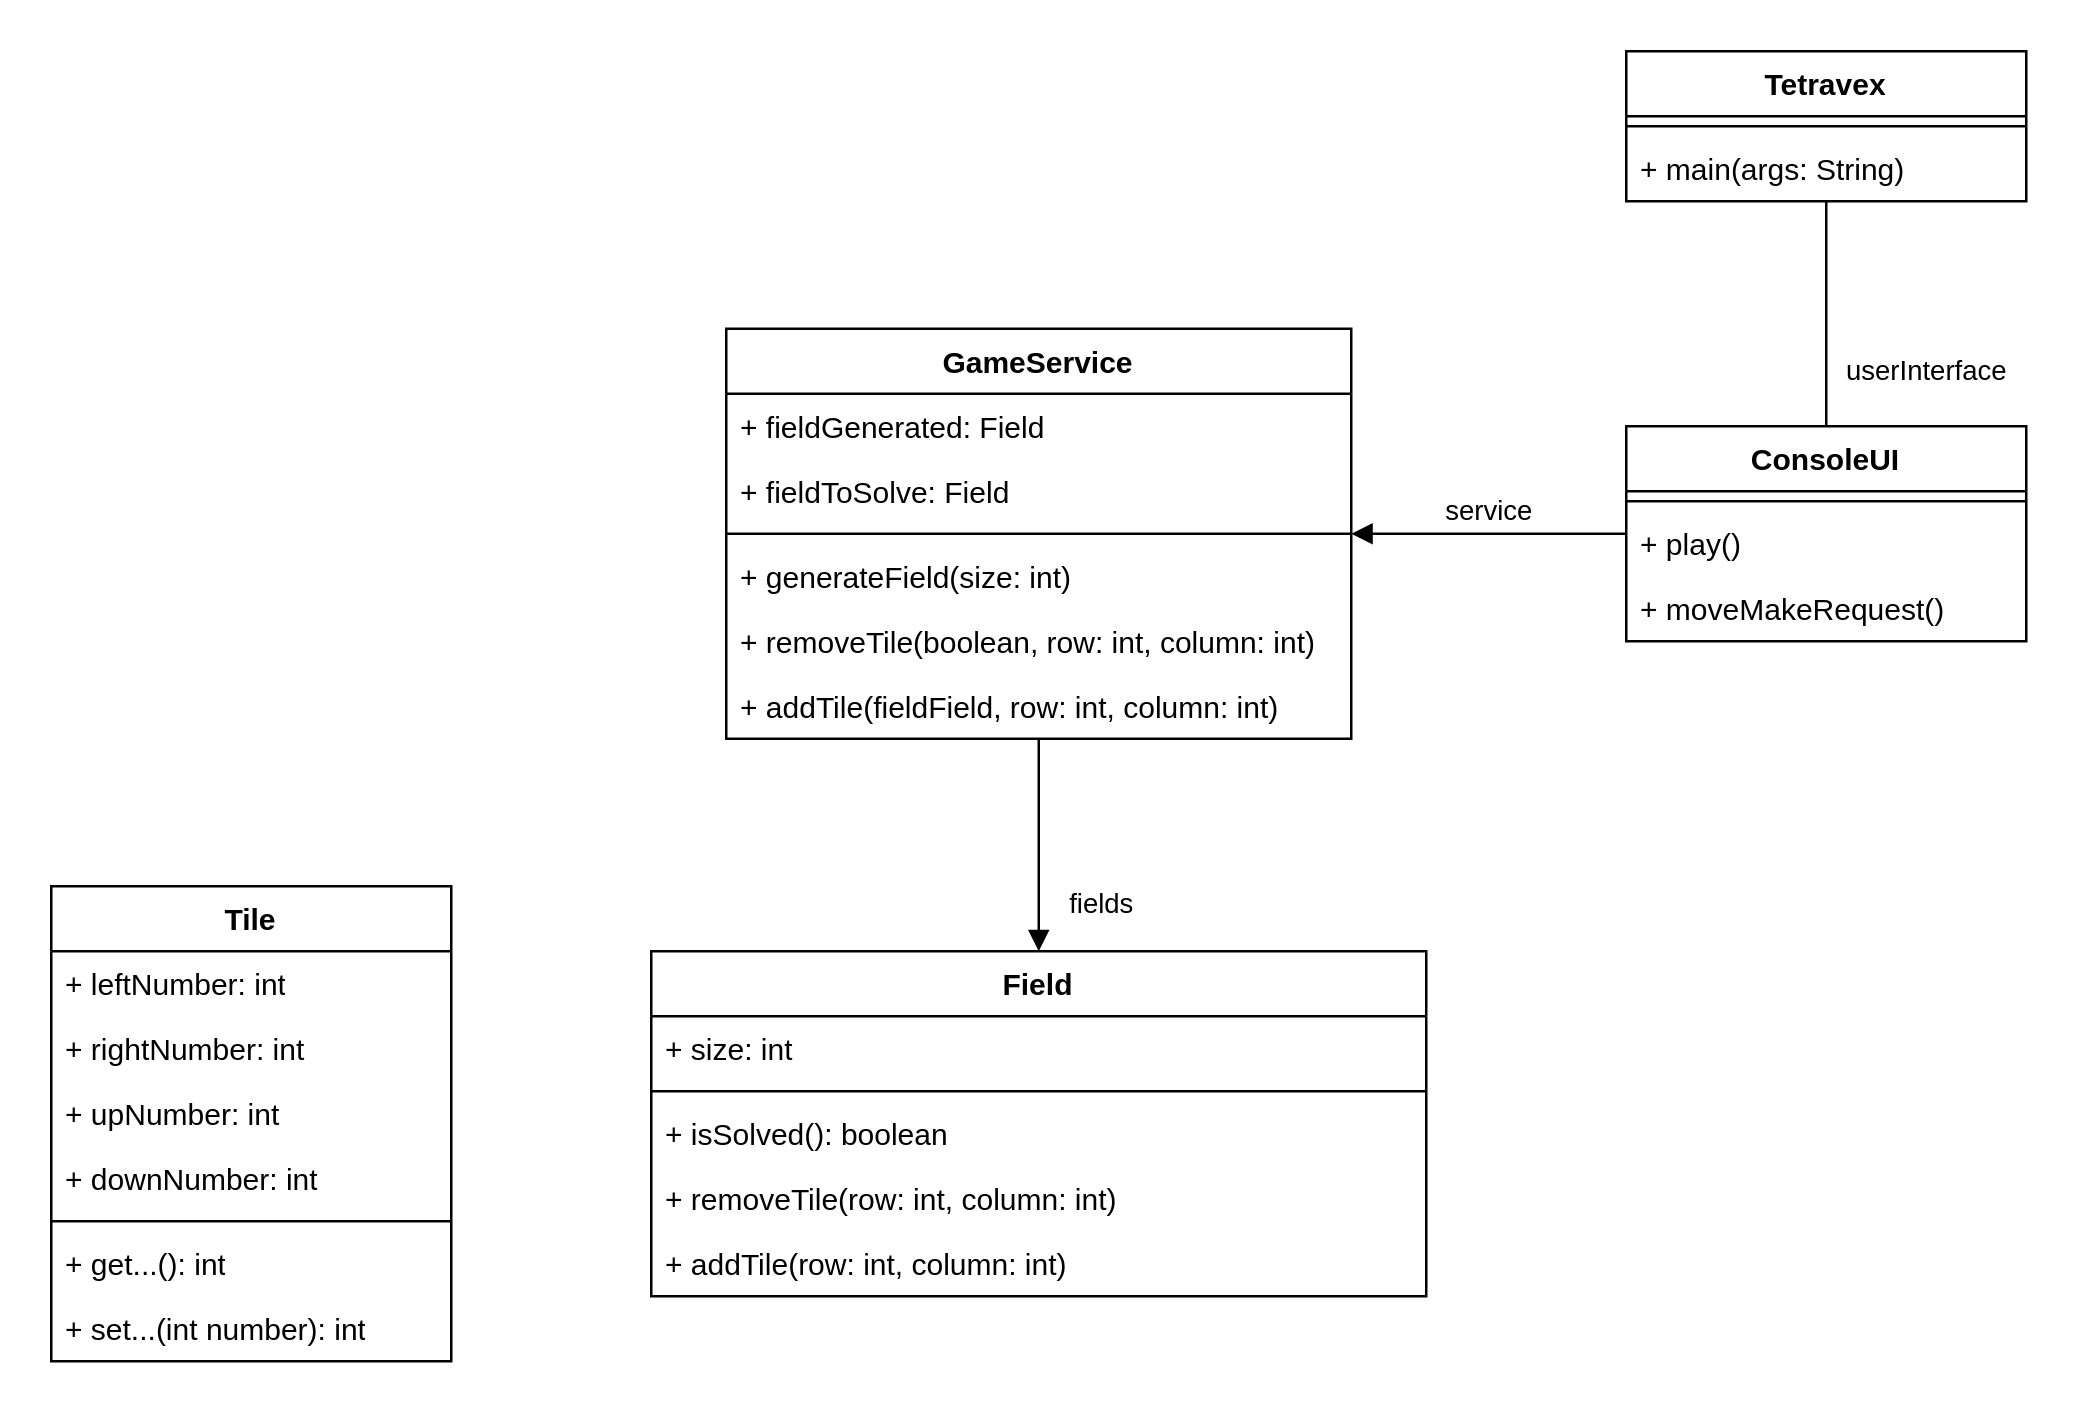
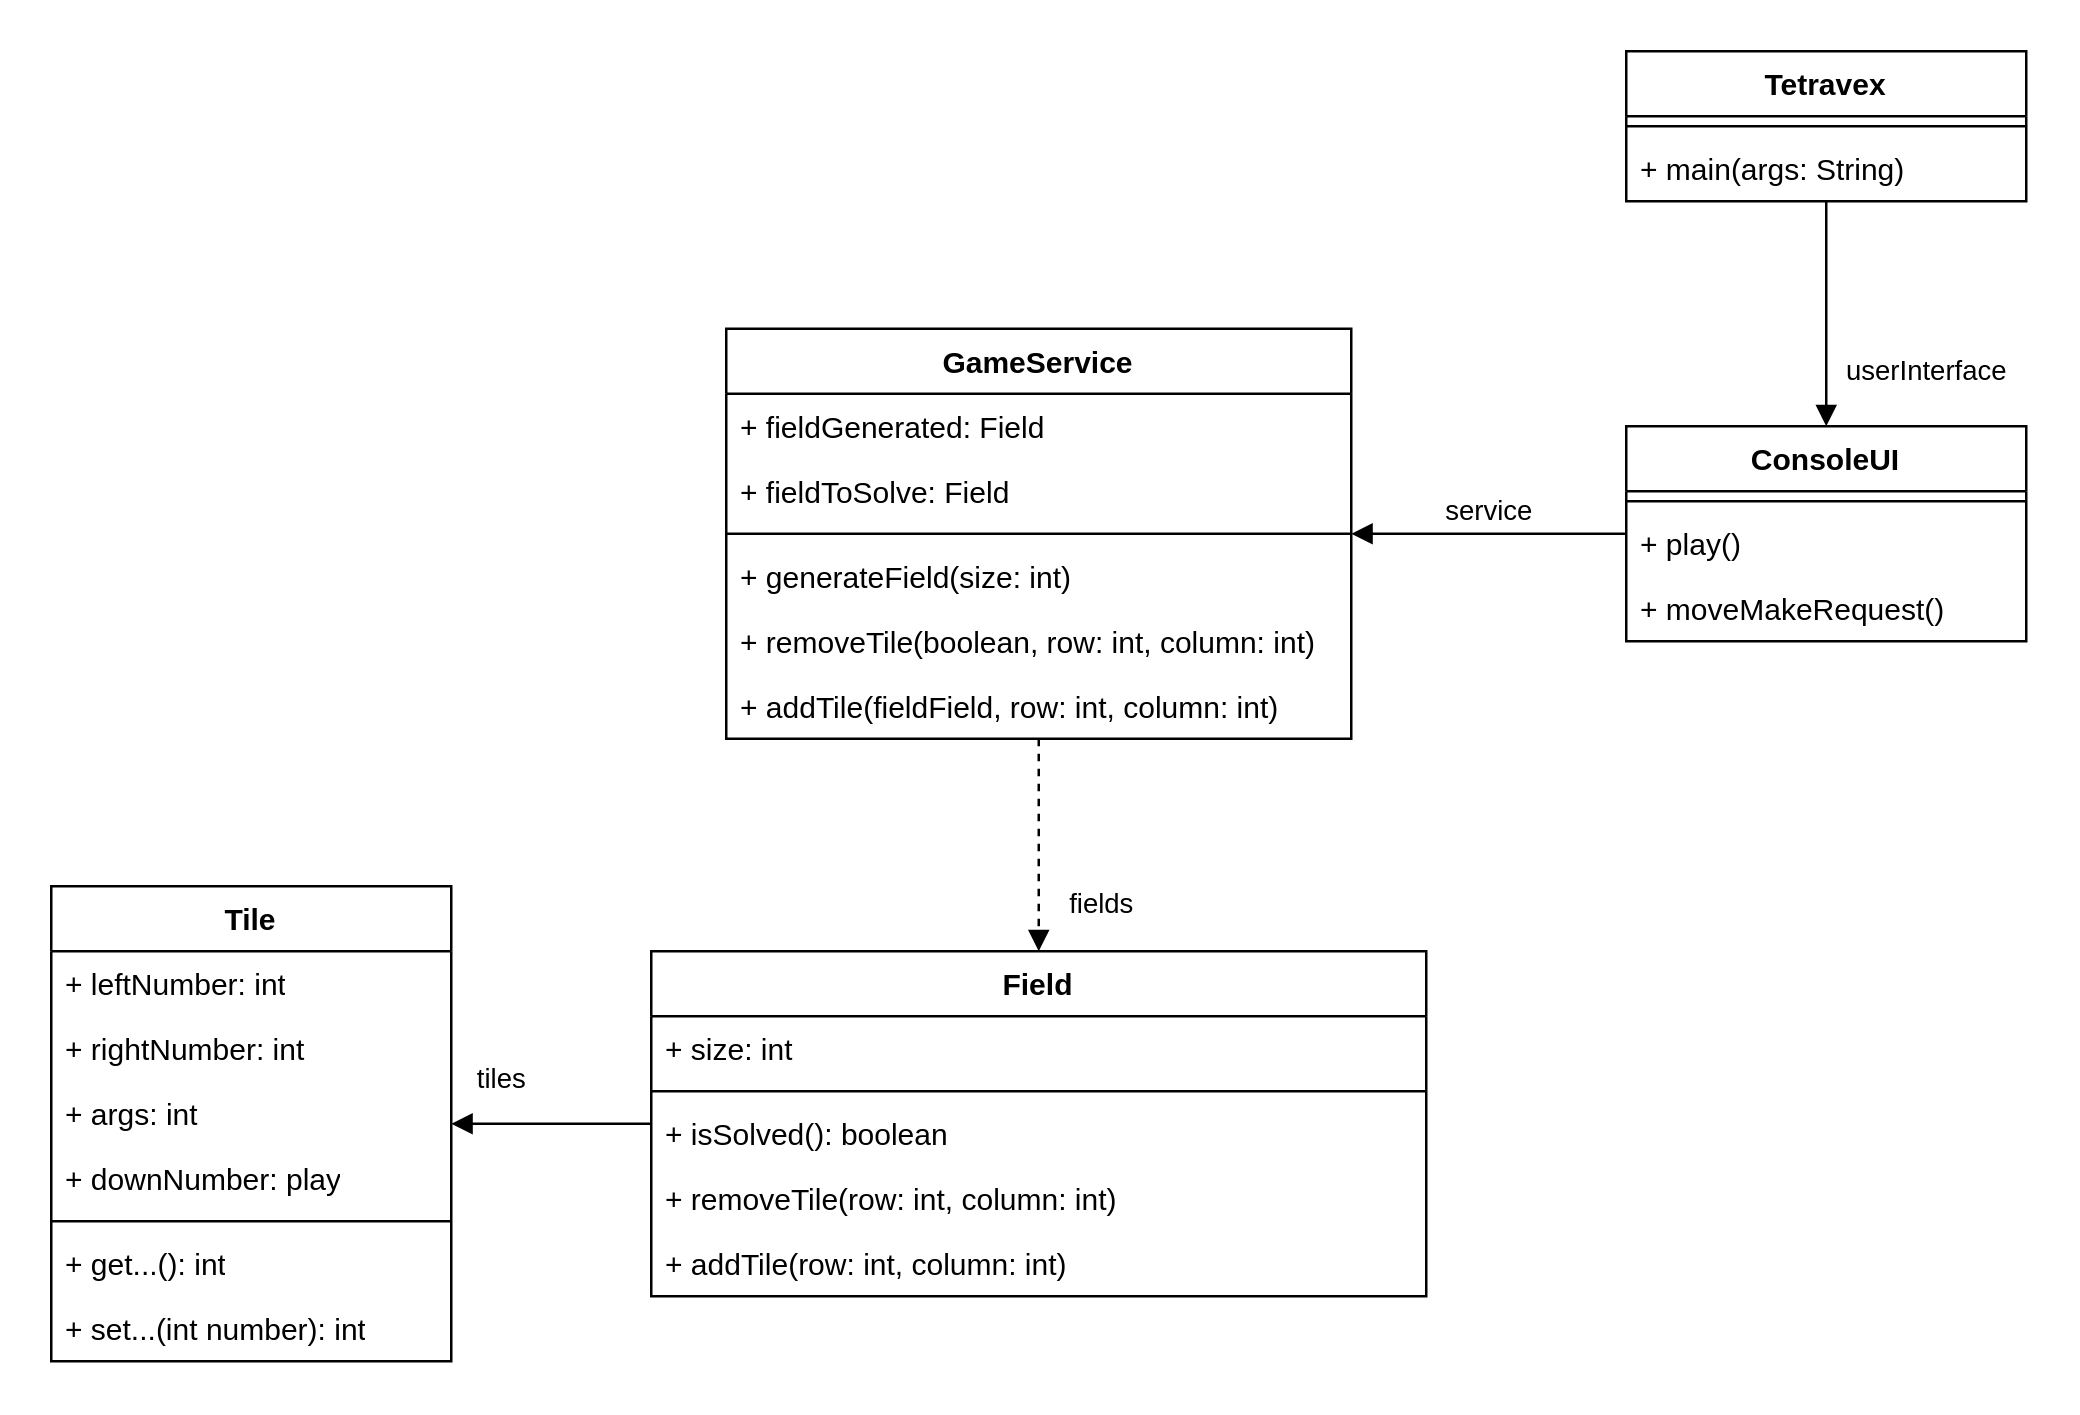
  <mxCell id="0" />
  <mxCell id="1" parent="0" />
  <mxCell id="2" value="Field" style="swimlane;fontStyle=1;align=center;verticalAlign=top;childLayout=stackLayout;horizontal=1;startSize=26;horizontalStack=0;resizeParent=1;resizeParentMax=0;resizeLast=0;collapsible=1;marginBottom=0;whiteSpace=wrap;html=1;" vertex="1" parent="1"><mxGeometry x="260" y="380" width="310" height="138" as="geometry" /></mxCell>
  <mxCell id="3" value="+ size: int" style="text;strokeColor=none;fillColor=none;align=left;verticalAlign=top;spacingLeft=4;spacingRight=4;overflow=hidden;rotatable=0;points=[[0,0.5],[1,0.5]];portConstraint=eastwest;whiteSpace=wrap;html=1;" vertex="1" parent="2"><mxGeometry y="26" width="310" height="26" as="geometry" /></mxCell>
  <mxCell id="4" value="" style="line;strokeWidth=1;fillColor=none;align=left;verticalAlign=middle;spacingTop=-1;spacingLeft=3;spacingRight=3;rotatable=0;labelPosition=right;points=[];portConstraint=eastwest;strokeColor=inherit;" vertex="1" parent="2"><mxGeometry y="52" width="310" height="8" as="geometry" /></mxCell>
  <mxCell id="5" value="+ isSolved(): boolean" style="text;strokeColor=none;fillColor=none;align=left;verticalAlign=top;spacingLeft=4;spacingRight=4;overflow=hidden;rotatable=0;points=[[0,0.5],[1,0.5]];portConstraint=eastwest;whiteSpace=wrap;html=1;" vertex="1" parent="2"><mxGeometry y="60" width="310" height="26" as="geometry" /></mxCell>
  <mxCell id="6" value="+ removeTile(row: int, column: int)" style="text;strokeColor=none;fillColor=none;align=left;verticalAlign=top;spacingLeft=4;spacingRight=4;overflow=hidden;rotatable=0;points=[[0,0.5],[1,0.5]];portConstraint=eastwest;whiteSpace=wrap;html=1;" vertex="1" parent="2"><mxGeometry y="86" width="310" height="26" as="geometry" /></mxCell>
  <mxCell id="7" value="+ addTile(row: int, column: int)" style="text;strokeColor=none;fillColor=none;align=left;verticalAlign=top;spacingLeft=4;spacingRight=4;overflow=hidden;rotatable=0;points=[[0,0.5],[1,0.5]];portConstraint=eastwest;whiteSpace=wrap;html=1;" vertex="1" parent="2"><mxGeometry y="112" width="310" height="26" as="geometry" /></mxCell>
  <mxCell id="8" value="Tile" style="swimlane;fontStyle=1;align=center;verticalAlign=top;childLayout=stackLayout;horizontal=1;startSize=26;horizontalStack=0;resizeParent=1;resizeParentMax=0;resizeLast=0;collapsible=1;marginBottom=0;whiteSpace=wrap;html=1;" vertex="1" parent="1"><mxGeometry x="20" y="354" width="160" height="190" as="geometry" /></mxCell>
  <mxCell id="9" value="+ leftNumber: int" style="text;strokeColor=none;fillColor=none;align=left;verticalAlign=top;spacingLeft=4;spacingRight=4;overflow=hidden;rotatable=0;points=[[0,0.5],[1,0.5]];portConstraint=eastwest;whiteSpace=wrap;html=1;" vertex="1" parent="8"><mxGeometry y="26" width="160" height="26" as="geometry" /></mxCell>
  <mxCell id="10" value="+ rightNumber: int" style="text;strokeColor=none;fillColor=none;align=left;verticalAlign=top;spacingLeft=4;spacingRight=4;overflow=hidden;rotatable=0;points=[[0,0.5],[1,0.5]];portConstraint=eastwest;whiteSpace=wrap;html=1;" vertex="1" parent="8"><mxGeometry y="52" width="160" height="26" as="geometry" /></mxCell>
- <mxCell id="11" value="+ upNumber: int" style="text;strokeColor=none;fillColor=none;align=left;verticalAlign=top;spacingLeft=4;spacingRight=4;overflow=hidden;rotatable=0;points=[[0,0.5],[1,0.5]];portConstraint=eastwest;whiteSpace=wrap;html=1;" vertex="1" parent="8"><mxGeometry y="78" width="160" height="26" as="geometry" /></mxCell>
- <mxCell id="12" value="+ downNumber: int" style="text;strokeColor=none;fillColor=none;align=left;verticalAlign=top;spacingLeft=4;spacingRight=4;overflow=hidden;rotatable=0;points=[[0,0.5],[1,0.5]];portConstraint=eastwest;whiteSpace=wrap;html=1;" vertex="1" parent="8"><mxGeometry y="104" width="160" height="26" as="geometry" /></mxCell>
+ <mxCell id="11" value="+ args: int" style="text;strokeColor=none;fillColor=none;align=left;verticalAlign=top;spacingLeft=4;spacingRight=4;overflow=hidden;rotatable=0;points=[[0,0.5],[1,0.5]];portConstraint=eastwest;whiteSpace=wrap;html=1;" vertex="1" parent="8"><mxGeometry y="78" width="160" height="26" as="geometry" /></mxCell>
+ <mxCell id="12" value="+ downNumber: play" style="text;strokeColor=none;fillColor=none;align=left;verticalAlign=top;spacingLeft=4;spacingRight=4;overflow=hidden;rotatable=0;points=[[0,0.5],[1,0.5]];portConstraint=eastwest;whiteSpace=wrap;html=1;" vertex="1" parent="8"><mxGeometry y="104" width="160" height="26" as="geometry" /></mxCell>
  <mxCell id="13" value="" style="line;strokeWidth=1;fillColor=none;align=left;verticalAlign=middle;spacingTop=-1;spacingLeft=3;spacingRight=3;rotatable=0;labelPosition=right;points=[];portConstraint=eastwest;strokeColor=inherit;" vertex="1" parent="8"><mxGeometry y="130" width="160" height="8" as="geometry" /></mxCell>
  <mxCell id="14" value="+ get...(): int" style="text;strokeColor=none;fillColor=none;align=left;verticalAlign=top;spacingLeft=4;spacingRight=4;overflow=hidden;rotatable=0;points=[[0,0.5],[1,0.5]];portConstraint=eastwest;whiteSpace=wrap;html=1;" vertex="1" parent="8"><mxGeometry y="138" width="160" height="26" as="geometry" /></mxCell>
  <mxCell id="15" value="+ set...(int number): int" style="text;strokeColor=none;fillColor=none;align=left;verticalAlign=top;spacingLeft=4;spacingRight=4;overflow=hidden;rotatable=0;points=[[0,0.5],[1,0.5]];portConstraint=eastwest;whiteSpace=wrap;html=1;" vertex="1" parent="8"><mxGeometry y="164" width="160" height="26" as="geometry" /></mxCell>
  <mxCell id="16" value="Tetravex" style="swimlane;fontStyle=1;align=center;verticalAlign=top;childLayout=stackLayout;horizontal=1;startSize=26;horizontalStack=0;resizeParent=1;resizeParentMax=0;resizeLast=0;collapsible=1;marginBottom=0;whiteSpace=wrap;html=1;" vertex="1" parent="1"><mxGeometry x="650" y="20" width="160" height="60" as="geometry" /></mxCell>
  <mxCell id="17" value="" style="line;strokeWidth=1;fillColor=none;align=left;verticalAlign=middle;spacingTop=-1;spacingLeft=3;spacingRight=3;rotatable=0;labelPosition=right;points=[];portConstraint=eastwest;strokeColor=inherit;" vertex="1" parent="16"><mxGeometry y="26" width="160" height="8" as="geometry" /></mxCell>
  <mxCell id="18" value="+ main(args: String)" style="text;strokeColor=none;fillColor=none;align=left;verticalAlign=top;spacingLeft=4;spacingRight=4;overflow=hidden;rotatable=0;points=[[0,0.5],[1,0.5]];portConstraint=eastwest;whiteSpace=wrap;html=1;" vertex="1" parent="16"><mxGeometry y="34" width="160" height="26" as="geometry" /></mxCell>
  <mxCell id="19" value="ConsoleUI" style="swimlane;fontStyle=1;align=center;verticalAlign=top;childLayout=stackLayout;horizontal=1;startSize=26;horizontalStack=0;resizeParent=1;resizeParentMax=0;resizeLast=0;collapsible=1;marginBottom=0;whiteSpace=wrap;html=1;direction=east;" vertex="1" parent="1"><mxGeometry x="650" y="170" width="160" height="86" as="geometry" /></mxCell>
  <mxCell id="20" value="" style="line;strokeWidth=1;fillColor=none;align=left;verticalAlign=middle;spacingTop=-1;spacingLeft=3;spacingRight=3;rotatable=0;labelPosition=right;points=[];portConstraint=eastwest;strokeColor=inherit;" vertex="1" parent="19"><mxGeometry y="26" width="160" height="8" as="geometry" /></mxCell>
  <mxCell id="21" value="+ play()" style="text;strokeColor=none;fillColor=none;align=left;verticalAlign=top;spacingLeft=4;spacingRight=4;overflow=hidden;rotatable=0;points=[[0,0.5],[1,0.5]];portConstraint=eastwest;whiteSpace=wrap;html=1;" vertex="1" parent="19"><mxGeometry y="34" width="160" height="26" as="geometry" /></mxCell>
  <mxCell id="22" value="+ moveMakeRequest()" style="text;strokeColor=none;fillColor=none;align=left;verticalAlign=top;spacingLeft=4;spacingRight=4;overflow=hidden;rotatable=0;points=[[0,0.5],[1,0.5]];portConstraint=eastwest;whiteSpace=wrap;html=1;" vertex="1" parent="19"><mxGeometry y="60" width="160" height="26" as="geometry" /></mxCell>
- <mxCell id="23" value="userInterface&lt;div&gt;&lt;br/&gt;&lt;/div&gt;" style="html=1;verticalAlign=bottom;endArrow=none;curved=0;rounded=0;" edge="1" parent="1" source="16" target="19"><mxGeometry x="1" y="40" width="80" relative="1" as="geometry"><mxPoint x="660" y="50" as="sourcePoint" /><mxPoint x="740" y="50" as="targetPoint" /><mxPoint as="offset" /></mxGeometry></mxCell>
+ <mxCell id="23" value="userInterface&lt;div&gt;&lt;br/&gt;&lt;/div&gt;" style="html=1;verticalAlign=bottom;endArrow=block;curved=0;rounded=0;" edge="1" parent="1" source="16" target="19"><mxGeometry x="1" y="40" width="80" relative="1" as="geometry"><mxPoint x="660" y="50" as="sourcePoint" /><mxPoint x="740" y="50" as="targetPoint" /><mxPoint as="offset" /></mxGeometry></mxCell>
  <mxCell id="24" value="GameService" style="swimlane;fontStyle=1;align=center;verticalAlign=top;childLayout=stackLayout;horizontal=1;startSize=26;horizontalStack=0;resizeParent=1;resizeParentMax=0;resizeLast=0;collapsible=1;marginBottom=0;whiteSpace=wrap;html=1;" vertex="1" parent="1"><mxGeometry x="290" y="131" width="250" height="164" as="geometry" /></mxCell>
  <mxCell id="25" value="+ fieldGenerated: Field" style="text;strokeColor=none;fillColor=none;align=left;verticalAlign=top;spacingLeft=4;spacingRight=4;overflow=hidden;rotatable=0;points=[[0,0.5],[1,0.5]];portConstraint=eastwest;whiteSpace=wrap;html=1;" vertex="1" parent="24"><mxGeometry y="26" width="250" height="26" as="geometry" /></mxCell>
  <mxCell id="26" value="+ fieldToSolve: Field" style="text;strokeColor=none;fillColor=none;align=left;verticalAlign=top;spacingLeft=4;spacingRight=4;overflow=hidden;rotatable=0;points=[[0,0.5],[1,0.5]];portConstraint=eastwest;whiteSpace=wrap;html=1;" vertex="1" parent="24"><mxGeometry y="52" width="250" height="26" as="geometry" /></mxCell>
  <mxCell id="27" value="" style="line;strokeWidth=1;fillColor=none;align=left;verticalAlign=middle;spacingTop=-1;spacingLeft=3;spacingRight=3;rotatable=0;labelPosition=right;points=[];portConstraint=eastwest;strokeColor=inherit;" vertex="1" parent="24"><mxGeometry y="78" width="250" height="8" as="geometry" /></mxCell>
  <mxCell id="28" value="+ generateField(size: int)" style="text;strokeColor=none;fillColor=none;align=left;verticalAlign=top;spacingLeft=4;spacingRight=4;overflow=hidden;rotatable=0;points=[[0,0.5],[1,0.5]];portConstraint=eastwest;whiteSpace=wrap;html=1;" vertex="1" parent="24"><mxGeometry y="86" width="250" height="26" as="geometry" /></mxCell>
  <mxCell id="29" value="+ removeTile(boolean, row: int, column: int)" style="text;strokeColor=none;fillColor=none;align=left;verticalAlign=top;spacingLeft=4;spacingRight=4;overflow=hidden;rotatable=0;points=[[0,0.5],[1,0.5]];portConstraint=eastwest;whiteSpace=wrap;html=1;" vertex="1" parent="24"><mxGeometry y="112" width="250" height="26" as="geometry" /></mxCell>
  <mxCell id="30" value="+ addTile(fieldField, row: int, column: int)" style="text;strokeColor=none;fillColor=none;align=left;verticalAlign=top;spacingLeft=4;spacingRight=4;overflow=hidden;rotatable=0;points=[[0,0.5],[1,0.5]];portConstraint=eastwest;whiteSpace=wrap;html=1;" vertex="1" parent="24"><mxGeometry y="138" width="250" height="26" as="geometry" /></mxCell>
  <mxCell id="31" value="service" style="html=1;verticalAlign=bottom;endArrow=block;curved=0;rounded=0;" edge="1" parent="1" source="19" target="24"><mxGeometry width="80" relative="1" as="geometry"><mxPoint x="490" y="290" as="sourcePoint" /><mxPoint x="620" y="320" as="targetPoint" /></mxGeometry></mxCell>
- <mxCell id="32" value="fields" style="html=1;verticalAlign=bottom;endArrow=block;curved=0;rounded=0;" edge="1" parent="1" source="24" target="2"><mxGeometry x="0.765" y="25" width="80" relative="1" as="geometry"><mxPoint x="490" y="290" as="sourcePoint" /><mxPoint x="570" y="290" as="targetPoint" /><mxPoint as="offset" /></mxGeometry></mxCell>
+ <mxCell id="32" value="fields" style="html=1;verticalAlign=bottom;endArrow=block;curved=0;rounded=0;dashed=1;" edge="1" parent="1" source="24" target="2"><mxGeometry x="0.765" y="25" width="80" relative="1" as="geometry"><mxPoint x="490" y="290" as="sourcePoint" /><mxPoint x="570" y="290" as="targetPoint" /><mxPoint as="offset" /></mxGeometry></mxCell>
+ <mxCell id="33" value="tiles" style="html=1;verticalAlign=bottom;endArrow=block;curved=0;rounded=0;" edge="1" parent="1" source="2" target="8"><mxGeometry x="0.5" y="-9" width="80" relative="1" as="geometry"><mxPoint x="360" y="400" as="sourcePoint" /><mxPoint x="440" y="400" as="targetPoint" /><mxPoint as="offset" /></mxGeometry></mxCell>
